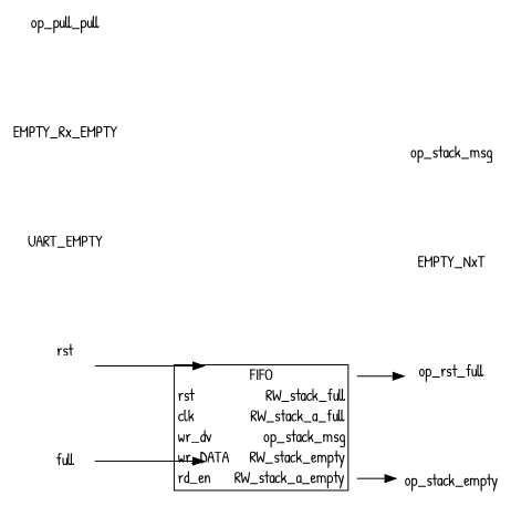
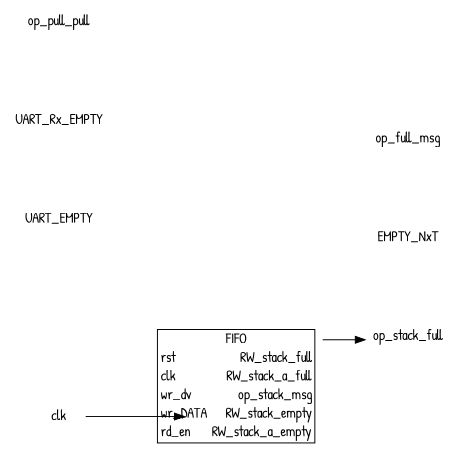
  digraph {
    fontname="Patrick Hand"
    nodesep=.9
    rank=same
    rankdir=LR
    splines=ortho
    node [fontname="Patrick Hand" shape=none]
    edge [fontname="Patrick Hand"]
-   rst
-   clk [label=full]
+   clk
    n3 [label=UART_EMPTY]
-   UART_Rx_EMPTY [label=EMPTY_Rx_EMPTY]
+   UART_Rx_EMPTY
    n5 [label=op_pull_pull]
    n6 [label=EMPTY_NxT]
-   op_stack_msg
-   op_stack_full [label=op_rst_full]
-   op_stack_empty
+   op_stack_msg [label=op_full_msg]
+   op_stack_full
    n10 [label=<                      <TABLE BORDER="1" CELLBORDER="0" CELLSPACING="0">                         <TR>                             <TD COLSPAN="2">FIFO</TD>                         </TR>                         <TR>                             <TD ALIGN="LEFT" PORT="rst">rst</TD>                             <TD ALIGN="RIGHT" PORT="RW_stack_full">RW_stack_full</TD>                         </TR>                         <TR>                             <TD ALIGN="LEFT" PORT="clk">clk</TD>                             <TD ALIGN="RIGHT" PORT="RW_stack_a_full">RW_stack_a_full</TD>                         </TR>                         <TR>                             <TD ALIGN="LEFT" PORT="wr_dv">wr_dv</TD>                             <TD ALIGN="RIGHT" PORT="op_stack_msg">op_stack_msg</TD>                         </TR>                         <TR>                             <TD ALIGN="LEFT" PORT="wr_DATA">wr_DATA</TD>                             <TD ALIGN="RIGHT" PORT="RW_stack_empty">RW_stack_empty</TD>                         </TR>                         <TR>                             <TD ALIGN="LEFT" PORT="rd_en">rd_en</TD>                             <TD ALIGN="RIGHT" PORT="RW_stack_a_empty">RW_stack_a_empty</TD>                         </TR>                      </TABLE>                      >]
    subgraph sub_1 {
-     rst
      clk
      n3
      UART_Rx_EMPTY
      n5
    }
    subgraph sub_2 {
      n6
      op_stack_msg
      op_stack_full
-     op_stack_empty
    }
    subgraph sub_3 {
      n10
    }
-   rst -> n10 [headport=rst]
    clk -> n10 [headport=clk]
    n10 -> op_stack_full [tailport=op_stack_full]
-   n10 -> op_stack_empty [tailport=op_stack_empty]
  }
